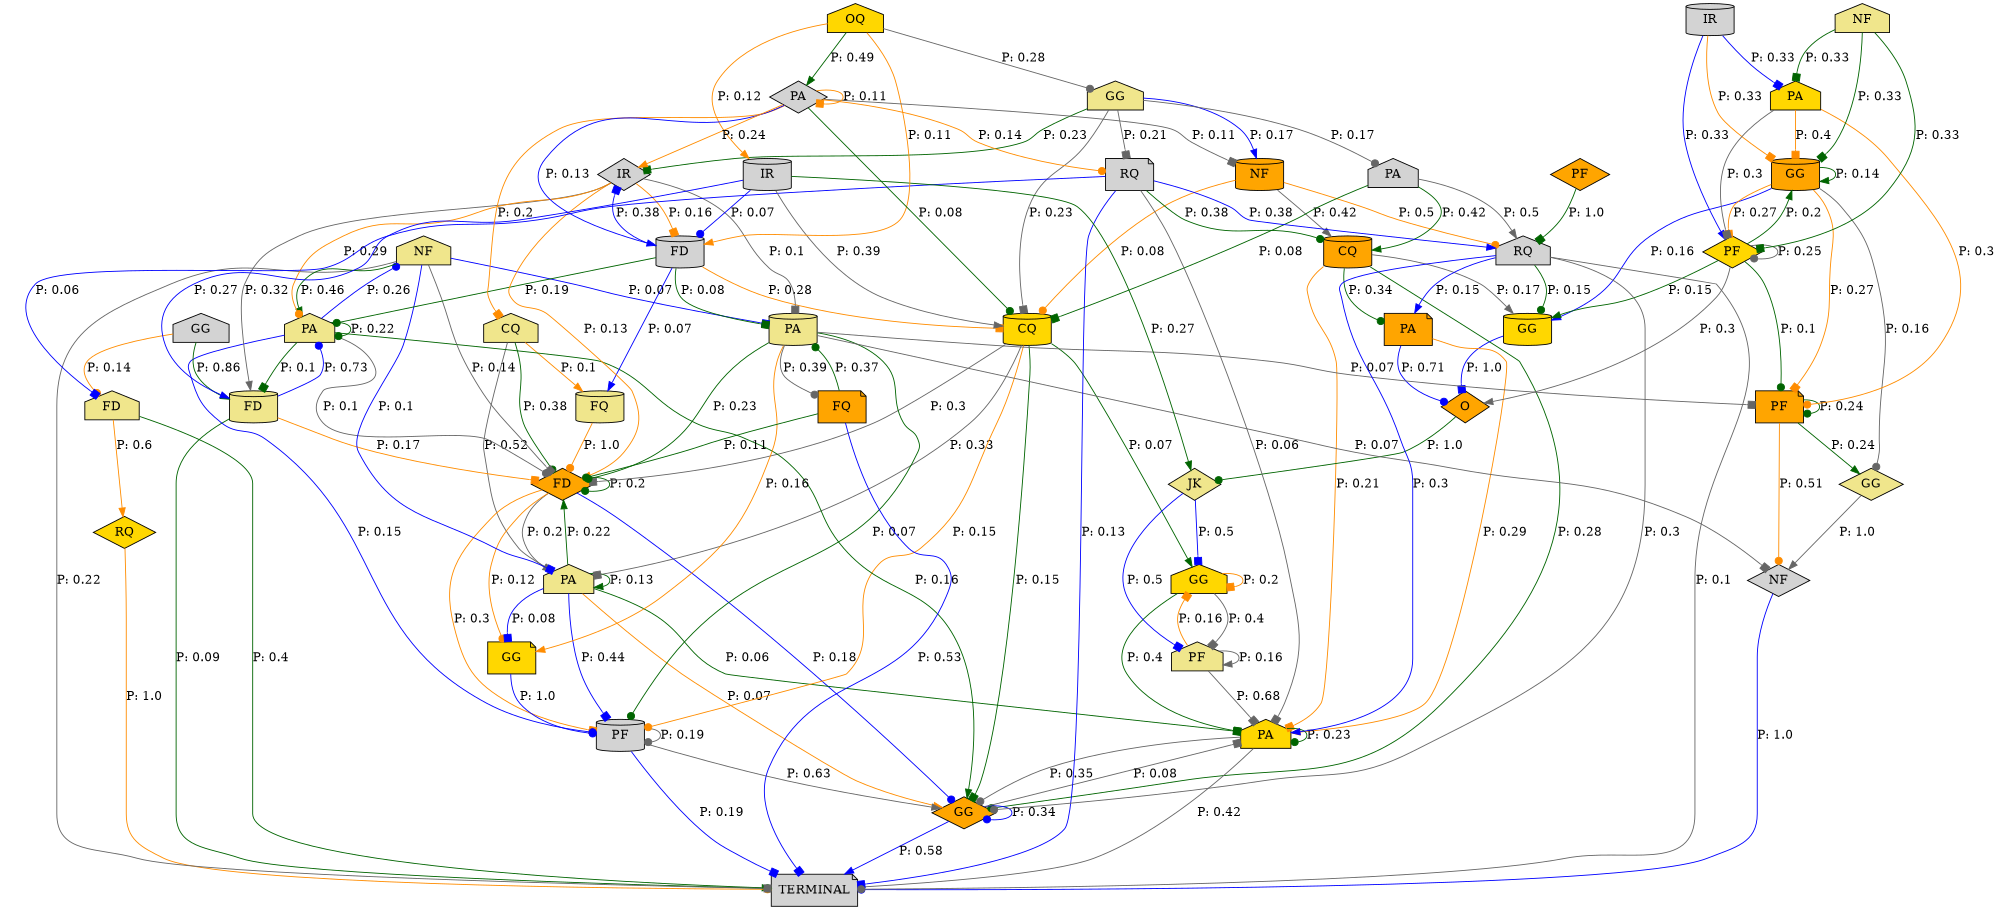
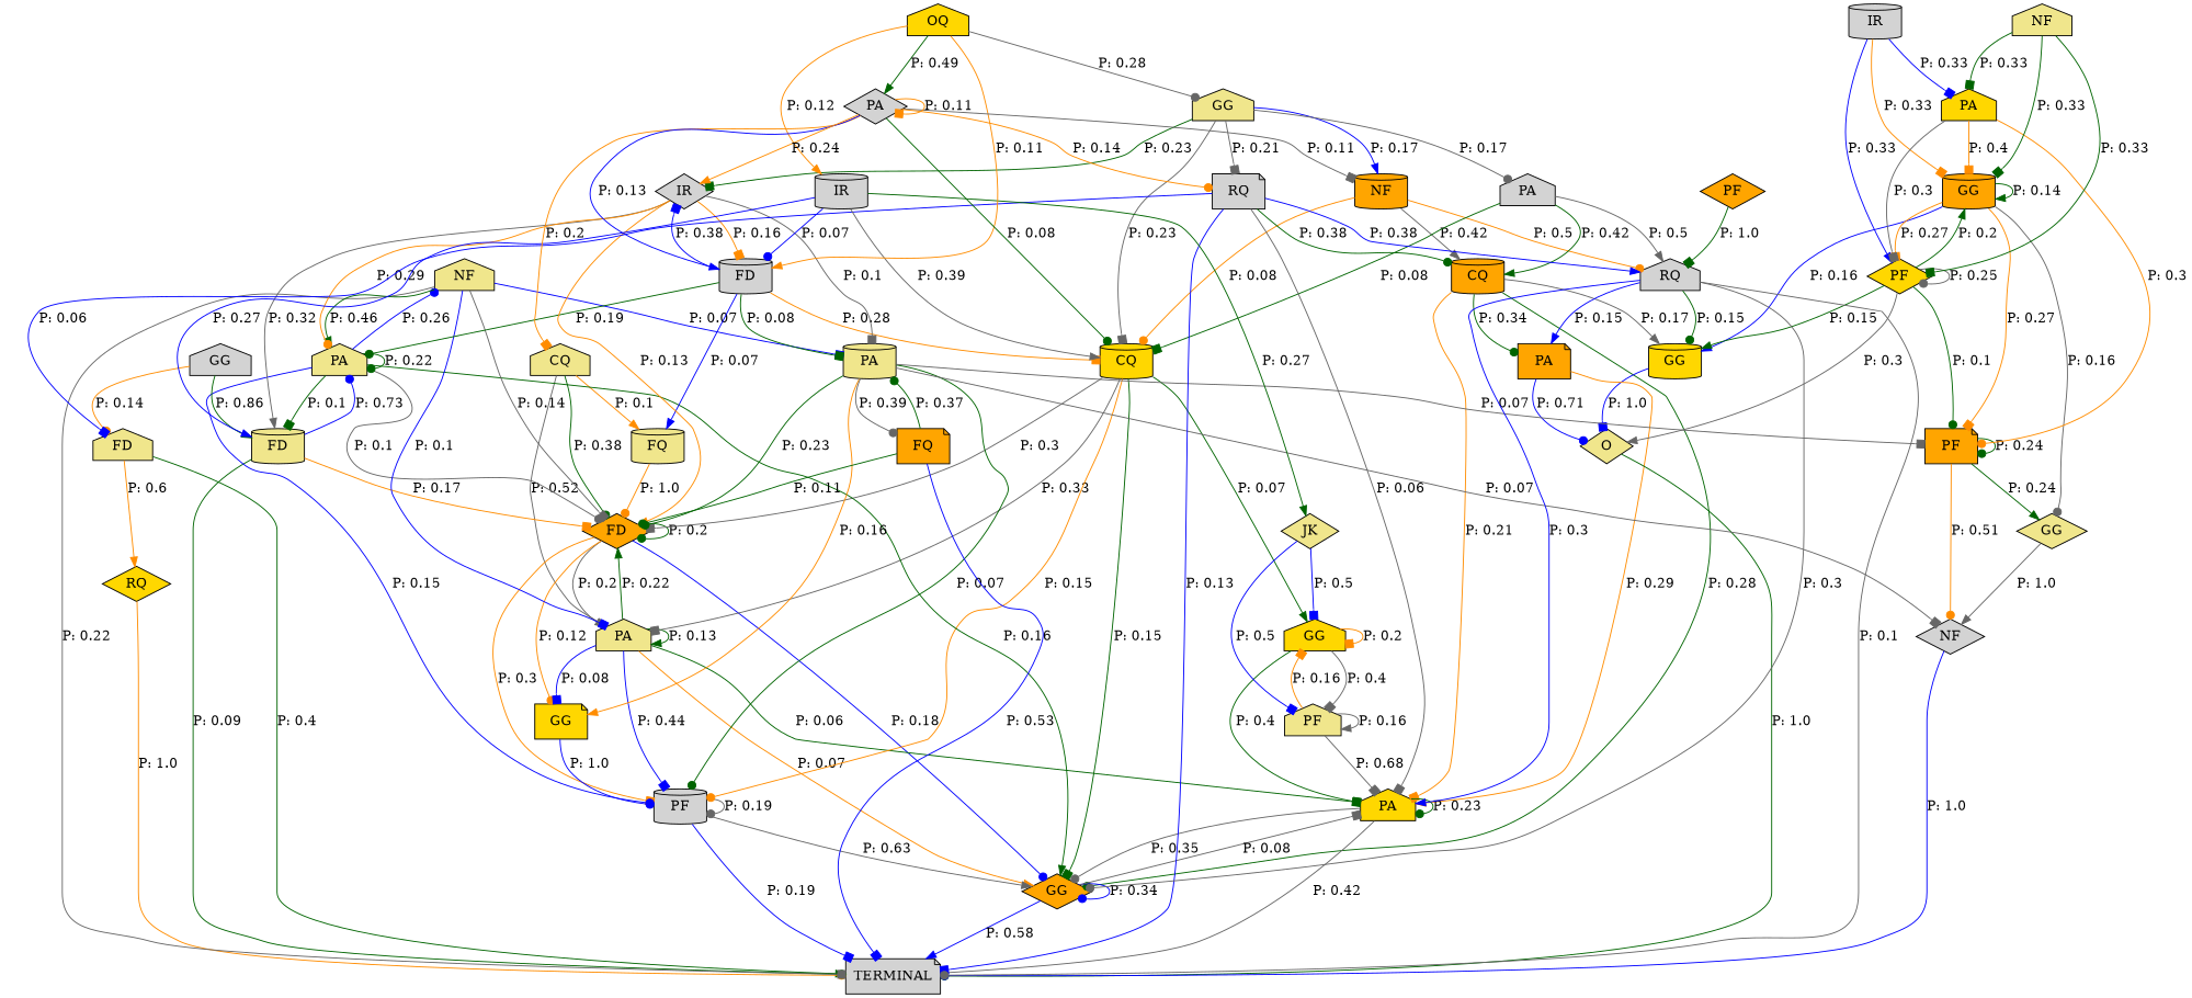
  digraph {
    node [fillcolor=khaki shape=house style=filled]
    edge [arrowhead=box color=darkgreen]
    n1 [fillcolor=orange label=CQ shape=cylinder]
    n2 [fillcolor=gold label=GG shape=cylinder]
    n3 [fillcolor=orange label=GG shape=diamond]
    n4 [fillcolor=orange label=PA shape=note]
    n5 [fillcolor=gold label=PA]
-   n6 [fillcolor=orange label=O shape=diamond]
+   n6 [label=O shape=diamond]
    n7 [fillcolor=lightgrey label=TERMINAL shape=note]
    n8 [label=CQ]
    n9 [fillcolor=orange label=FD shape=diamond]
    n10 [label=FQ shape=cylinder]
    n11 [label=PA]
    n12 [fillcolor=lightgrey label=PF shape=cylinder]
    n13 [fillcolor=gold label=GG shape=note]
    n14 [fillcolor=gold label=CQ shape=cylinder]
    n15 [fillcolor=gold label=GG]
    n16 [label=PF]
    n17 [label=FD]
    n18 [fillcolor=gold label=RQ shape=diamond]
    n19 [label=FD shape=cylinder]
    n20 [label=PA]
    n21 [label=NF]
    n22 [fillcolor=lightgrey label=FD shape=cylinder]
    n23 [fillcolor=lightgrey label=IR shape=diamond]
    n24 [label=PA shape=cylinder]
    n25 [fillcolor=orange label=FQ shape=note]
    n26 [fillcolor=lightgrey label=NF shape=diamond]
    n27 [fillcolor=orange label=PF shape=note]
    n28 [label=GG shape=diamond]
    n29 [fillcolor=lightgrey label=GG]
    n30 [fillcolor=orange label=GG shape=cylinder]
    n31 [fillcolor=gold label=PF shape=diamond]
    n32 [label=GG]
    n33 [fillcolor=orange label=NF shape=cylinder]
    n34 [fillcolor=lightgrey label=PA]
    n35 [fillcolor=lightgrey label=RQ shape=note]
    n36 [fillcolor=lightgrey label=RQ]
    n37 [fillcolor=lightgrey label=IR shape=cylinder]
    n38 [fillcolor=gold label=PA]
    n39 [fillcolor=lightgrey label=IR shape=cylinder]
    n40 [label=JK shape=diamond]
    n41 [label=NF]
    n42 [fillcolor=gold label=OQ]
    n43 [fillcolor=lightgrey label=PA shape=diamond]
    n44 [fillcolor=orange label=PF shape=diamond]
    n1 -> n2 [arrowhead=normal color=gray40 label="P: 0.17"]
    n1 -> n3 [arrowhead=dot label="P: 0.28"]
    n1 -> n4 [arrowhead=dot label="P: 0.34"]
    n1 -> n5 [color=darkorange label="P: 0.21"]
    n2 -> n6 [color=blue label="P: 1.0"]
    n3 -> n3 [arrowhead=dot color=blue label="P: 0.34"]
    n3 -> n5 [color=gray40 label="P: 0.08"]
    n3 -> n7 [arrowhead=normal color=blue label="P: 0.58"]
    n4 -> n5 [arrowhead=normal color=darkorange label="P: 0.29"]
    n4 -> n6 [arrowhead=dot color=blue label="P: 0.71"]
    n5 -> n3 [arrowhead=dot color=gray40 label="P: 0.35"]
    n5 -> n5 [arrowhead=dot label="P: 0.23"]
    n5 -> n7 [arrowhead=dot color=gray40 label="P: 0.42"]
-   n6 -> n40 [arrowhead=dot label="P: 1.0"]
+   n6 -> n7 [arrowhead=dot label="P: 1.0"]
    n8 -> n9 [arrowhead=dot label="P: 0.38"]
    n8 -> n10 [arrowhead=normal color=darkorange label="P: 0.1"]
    n8 -> n11 [arrowhead=normal color=gray40 label="P: 0.52"]
    n9 -> n3 [arrowhead=dot color=blue label="P: 0.18"]
    n9 -> n9 [arrowhead=dot label="P: 0.2"]
    n9 -> n11 [arrowhead=normal color=gray40 label="P: 0.2"]
    n9 -> n12 [color=darkorange label="P: 0.3"]
    n9 -> n13 [arrowhead=dot color=darkorange label="P: 0.12"]
    n10 -> n9 [arrowhead=dot color=darkorange label="P: 1.0"]
    n11 -> n3 [arrowhead=normal color=darkorange label="P: 0.07"]
    n11 -> n5 [label="P: 0.06"]
    n11 -> n9 [arrowhead=normal label="P: 0.22"]
    n11 -> n11 [arrowhead=normal label="P: 0.13"]
    n11 -> n12 [color=blue label="P: 0.44"]
    n11 -> n13 [color=blue label="P: 0.08"]
    n12 -> n3 [arrowhead=normal color=gray40 label="P: 0.63"]
    n12 -> n7 [color=blue label="P: 0.19"]
    n12 -> n12 [arrowhead=dot color=gray40 label="P: 0.19"]
    n13 -> n12 [arrowhead=dot color=blue label="P: 1.0"]
    n14 -> n3 [label="P: 0.15"]
    n14 -> n9 [color=gray40 label="P: 0.3"]
    n14 -> n11 [color=gray40 label="P: 0.33"]
    n14 -> n12 [arrowhead=dot color=darkorange label="P: 0.15"]
    n14 -> n15 [arrowhead=normal label="P: 0.07"]
    n15 -> n5 [label="P: 0.4"]
    n15 -> n15 [color=darkorange label="P: 0.2"]
    n15 -> n16 [color=gray40 label="P: 0.4"]
    n16 -> n5 [color=gray40 label="P: 0.68"]
    n16 -> n15 [color=darkorange label="P: 0.16"]
    n16 -> n16 [arrowhead=normal color=gray40 label="P: 0.16"]
    n17 -> n7 [arrowhead=normal label="P: 0.4"]
    n17 -> n18 [arrowhead=normal color=darkorange label="P: 0.6"]
    n18 -> n7 [arrowhead=dot color=darkorange label="P: 1.0"]
    n19 -> n7 [arrowhead=dot label="P: 0.09"]
    n19 -> n9 [color=darkorange label="P: 0.17"]
    n19 -> n20 [arrowhead=dot color=blue label="P: 0.73"]
    n20 -> n3 [arrowhead=normal label="P: 0.16"]
    n20 -> n9 [arrowhead=dot color=gray40 label="P: 0.1"]
    n20 -> n12 [arrowhead=dot color=blue label="P: 0.15"]
    n20 -> n19 [label="P: 0.1"]
    n20 -> n20 [arrowhead=dot label="P: 0.22"]
    n20 -> n21 [arrowhead=dot color=blue label="P: 0.26"]
    n21 -> n7 [color=gray40 label="P: 0.22"]
    n21 -> n9 [color=gray40 label="P: 0.14"]
    n21 -> n11 [color=blue label="P: 0.1"]
    n21 -> n20 [arrowhead=normal label="P: 0.46"]
    n21 -> n24 [color=blue label="P: 0.07"]
    n22 -> n10 [arrowhead=normal color=blue label="P: 0.07"]
    n22 -> n14 [color=darkorange label="P: 0.28"]
    n22 -> n20 [arrowhead=dot label="P: 0.19"]
    n22 -> n23 [color=blue label="P: 0.38"]
    n22 -> n24 [label="P: 0.08"]
    n23 -> n9 [arrowhead=normal color=darkorange label="P: 0.13"]
    n23 -> n19 [arrowhead=normal color=gray40 label="P: 0.32"]
    n23 -> n20 [arrowhead=dot color=darkorange label="P: 0.29"]
    n23 -> n22 [color=darkorange label="P: 0.16"]
    n23 -> n24 [color=gray40 label="P: 0.1"]
    n24 -> n9 [arrowhead=dot label="P: 0.23"]
    n24 -> n12 [arrowhead=dot label="P: 0.07"]
    n24 -> n13 [arrowhead=normal color=darkorange label="P: 0.16"]
    n24 -> n25 [arrowhead=dot color=gray40 label="P: 0.39"]
    n24 -> n26 [color=gray40 label="P: 0.07"]
    n24 -> n27 [color=gray40 label="P: 0.07"]
    n25 -> n7 [color=blue label="P: 0.53"]
    n25 -> n9 [arrowhead=dot label="P: 0.11"]
    n25 -> n24 [arrowhead=dot label="P: 0.37"]
    n26 -> n7 [arrowhead=dot color=blue label="P: 1.0"]
    n27 -> n26 [arrowhead=dot color=darkorange label="P: 0.51"]
    n27 -> n27 [arrowhead=dot label="P: 0.24"]
    n27 -> n28 [arrowhead=normal label="P: 0.24"]
    n28 -> n26 [arrowhead=normal color=gray40 label="P: 1.0"]
    n29 -> n17 [arrowhead=dot color=darkorange label="P: 0.14"]
    n29 -> n19 [arrowhead=normal label="P: 0.86"]
    n30 -> n2 [arrowhead=normal color=blue label="P: 0.16"]
    n30 -> n27 [color=darkorange label="P: 0.27"]
    n30 -> n28 [arrowhead=dot color=gray40 label="P: 0.16"]
    n30 -> n30 [arrowhead=normal label="P: 0.14"]
    n30 -> n31 [color=darkorange label="P: 0.27"]
    n31 -> n2 [arrowhead=normal label="P: 0.15"]
    n31 -> n6 [arrowhead=normal color=gray40 label="P: 0.3"]
    n31 -> n27 [arrowhead=dot label="P: 0.1"]
    n31 -> n30 [arrowhead=normal label="P: 0.2"]
    n31 -> n31 [arrowhead=dot color=gray40 label="P: 0.25"]
    n32 -> n14 [color=gray40 label="P: 0.23"]
    n32 -> n23 [label="P: 0.23"]
    n32 -> n33 [arrowhead=normal color=blue label="P: 0.17"]
    n32 -> n34 [arrowhead=dot color=gray40 label="P: 0.17"]
    n32 -> n35 [color=gray40 label="P: 0.21"]
    n33 -> n1 [arrowhead=normal color=gray40 label="P: 0.42"]
    n33 -> n14 [arrowhead=dot color=darkorange label="P: 0.08"]
    n33 -> n36 [arrowhead=dot color=darkorange label="P: 0.5"]
    n34 -> n1 [arrowhead=normal label="P: 0.42"]
    n34 -> n14 [label="P: 0.08"]
    n34 -> n36 [arrowhead=normal color=gray40 label="P: 0.5"]
    n35 -> n1 [arrowhead=dot label="P: 0.38"]
    n35 -> n5 [color=gray40 label="P: 0.06"]
    n35 -> n7 [color=blue label="P: 0.13"]
    n35 -> n17 [color=blue label="P: 0.06"]
    n35 -> n36 [arrowhead=normal color=blue label="P: 0.38"]
    n36 -> n2 [arrowhead=dot label="P: 0.15"]
    n36 -> n3 [arrowhead=dot color=gray40 label="P: 0.3"]
    n36 -> n4 [arrowhead=normal color=blue label="P: 0.15"]
    n36 -> n5 [arrowhead=normal color=blue label="P: 0.3"]
    n36 -> n7 [arrowhead=dot color=gray40 label="P: 0.1"]
    n37 -> n30 [color=darkorange label="P: 0.33"]
    n37 -> n31 [arrowhead=normal color=blue label="P: 0.33"]
    n37 -> n38 [color=blue label="P: 0.33"]
    n38 -> n27 [arrowhead=dot color=darkorange label="P: 0.3"]
    n38 -> n30 [color=darkorange label="P: 0.4"]
    n38 -> n31 [color=gray40 label="P: 0.3"]
    n39 -> n14 [arrowhead=normal color=gray40 label="P: 0.39"]
    n39 -> n19 [arrowhead=normal color=blue label="P: 0.27"]
    n39 -> n22 [arrowhead=dot color=blue label="P: 0.07"]
    n39 -> n40 [arrowhead=normal label="P: 0.27"]
    n40 -> n15 [color=blue label="P: 0.5"]
    n40 -> n16 [color=blue label="P: 0.5"]
    n41 -> n30 [label="P: 0.33"]
    n41 -> n31 [label="P: 0.33"]
    n41 -> n38 [label="P: 0.33"]
    n42 -> n22 [arrowhead=normal color=darkorange label="P: 0.11"]
    n42 -> n32 [arrowhead=dot color=gray40 label="P: 0.28"]
    n42 -> n39 [arrowhead=normal color=darkorange label="P: 0.12"]
    n42 -> n43 [arrowhead=normal label="P: 0.49"]
    n43 -> n8 [color=darkorange label="P: 0.2"]
    n43 -> n14 [arrowhead=dot label="P: 0.08"]
    n43 -> n22 [arrowhead=normal color=blue label="P: 0.13"]
    n43 -> n23 [arrowhead=normal color=darkorange label="P: 0.24"]
    n43 -> n33 [color=gray40 label="P: 0.11"]
    n43 -> n35 [arrowhead=dot color=darkorange label="P: 0.14"]
    n43 -> n43 [color=darkorange label="P: 0.11"]
    n44 -> n36 [label="P: 1.0"]
  }
